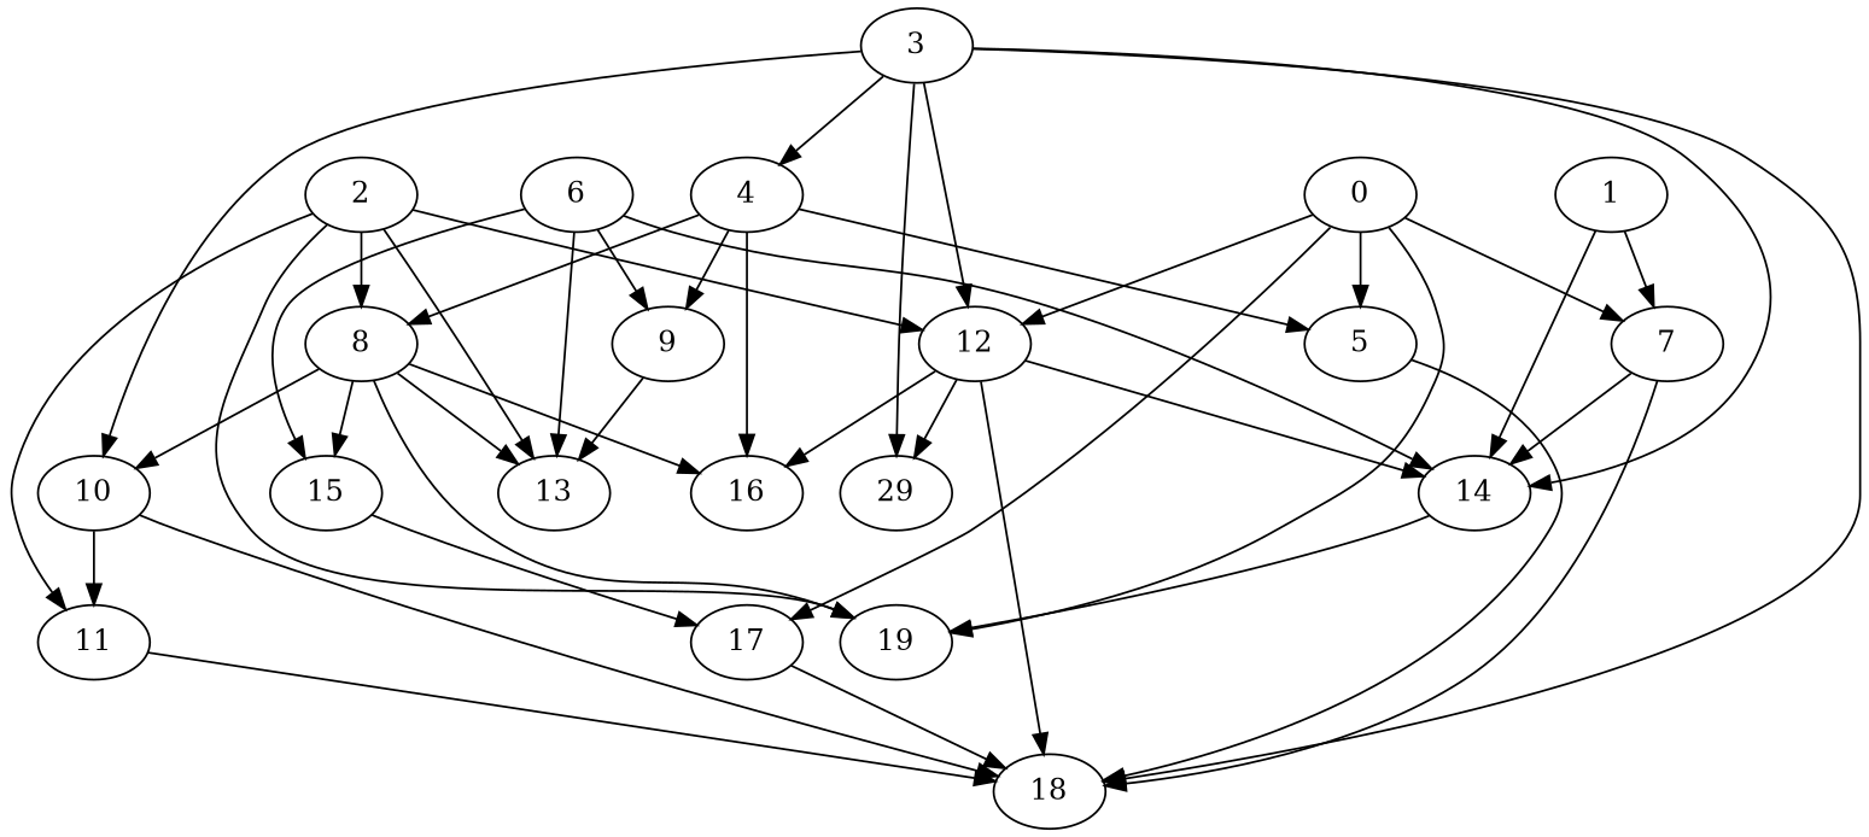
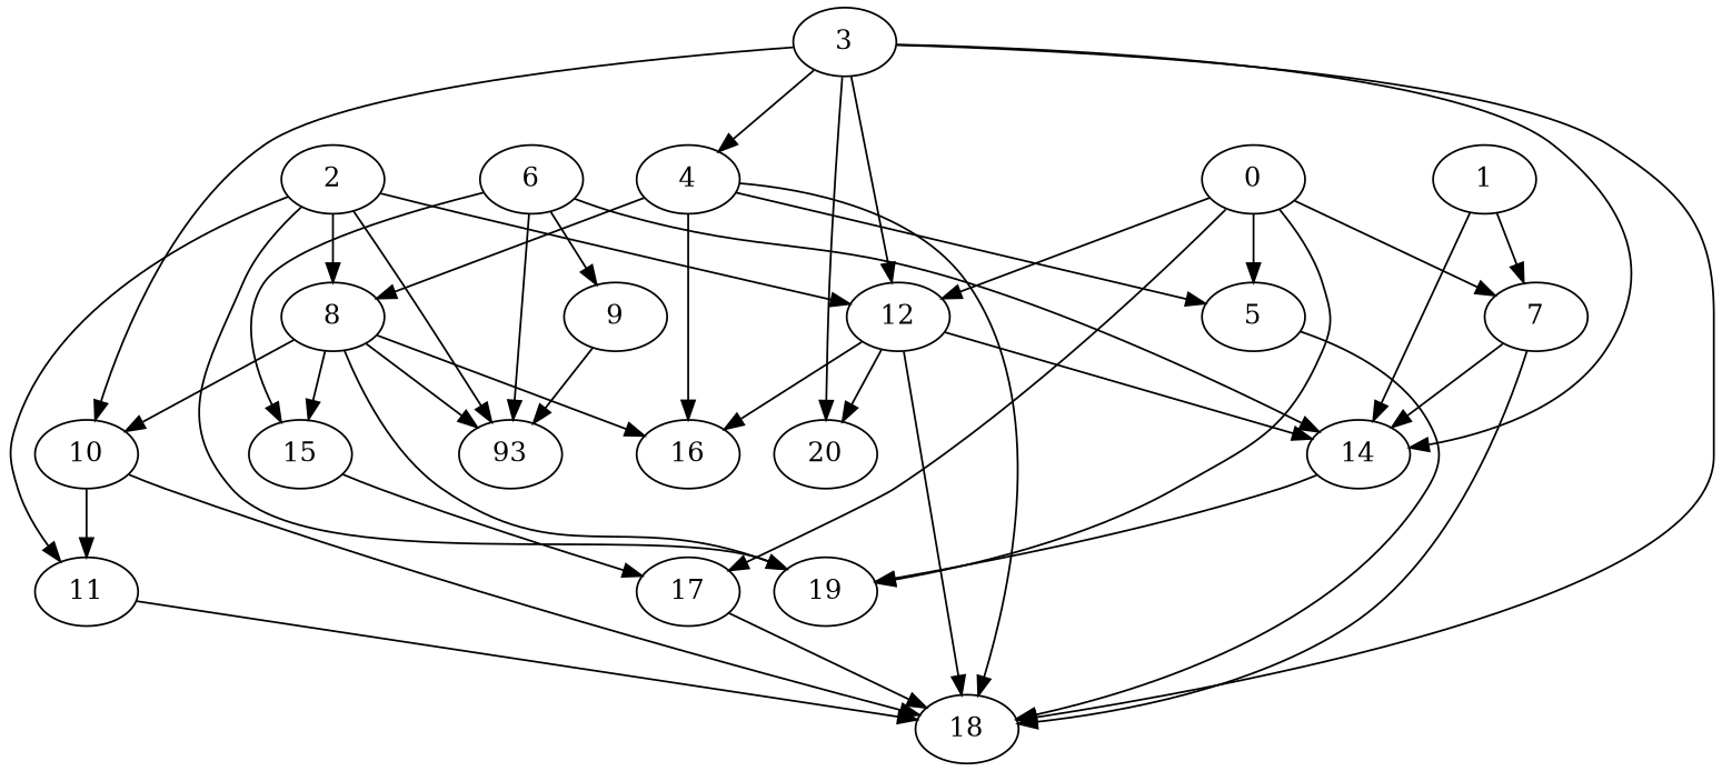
  digraph {
    node [Weight=15]
    edge [Weight=6]
    3 [Weight=8]
    4 [Weight=13]
    10 [Weight=16]
    12
    14 [Weight=8]
    18
-   20 [label=29]
+   20
    8 [Weight=12]
    5 [Weight=10]
    16 [Weight=16]
    11 [Weight=5]
    19 [Weight=10]
-   13
+   13 [label=93]
    15 [Weight=7]
    2 [Weight=3]
    17 [Weight=16]
    0 [Weight=13]
    7 [Weight=8]
    6 [Weight=13]
    9 [Weight=13]
    1
    3 -> 4 [Weight=7]
    3 -> 10 [Weight=8]
    3 -> 12 [Weight=5]
    3 -> 14 [Weight=2]
    3 -> 18
    3 -> 20 [Weight=9]
-   4 -> 9 [Weight=3]
+   4 -> 18 [Weight=3]
    4 -> 8
    4 -> 5 [Weight=9]
    4 -> 16 [Weight=2]
    10 -> 18 [Weight=3]
    10 -> 11 [Weight=4]
    12 -> 14 [Weight=3]
    12 -> 18 [Weight=10]
    12 -> 20 [Weight=2]
    12 -> 16
    14 -> 19 [Weight=10]
    8 -> 10
    8 -> 16 [Weight=5]
    8 -> 19 [Weight=4]
    8 -> 13 [Weight=2]
    8 -> 15 [Weight=3]
    5 -> 18
    11 -> 18 [Weight=5]
    15 -> 17 [Weight=2]
    2 -> 12 [Weight=10]
    2 -> 8 [Weight=2]
    2 -> 11 [Weight=5]
    2 -> 19
    2 -> 13 [Weight=7]
    17 -> 18
    0 -> 12 [Weight=3]
    0 -> 5 [Weight=4]
    0 -> 19
    0 -> 17 [Weight=7]
    0 -> 7 [Weight=2]
    7 -> 14 [Weight=7]
    7 -> 18 [Weight=8]
    6 -> 14 [Weight=2]
    6 -> 13
    6 -> 15 [Weight=3]
    6 -> 9 [Weight=4]
    9 -> 13 [Weight=7]
    1 -> 14 [Weight=10]
    1 -> 7
  }
